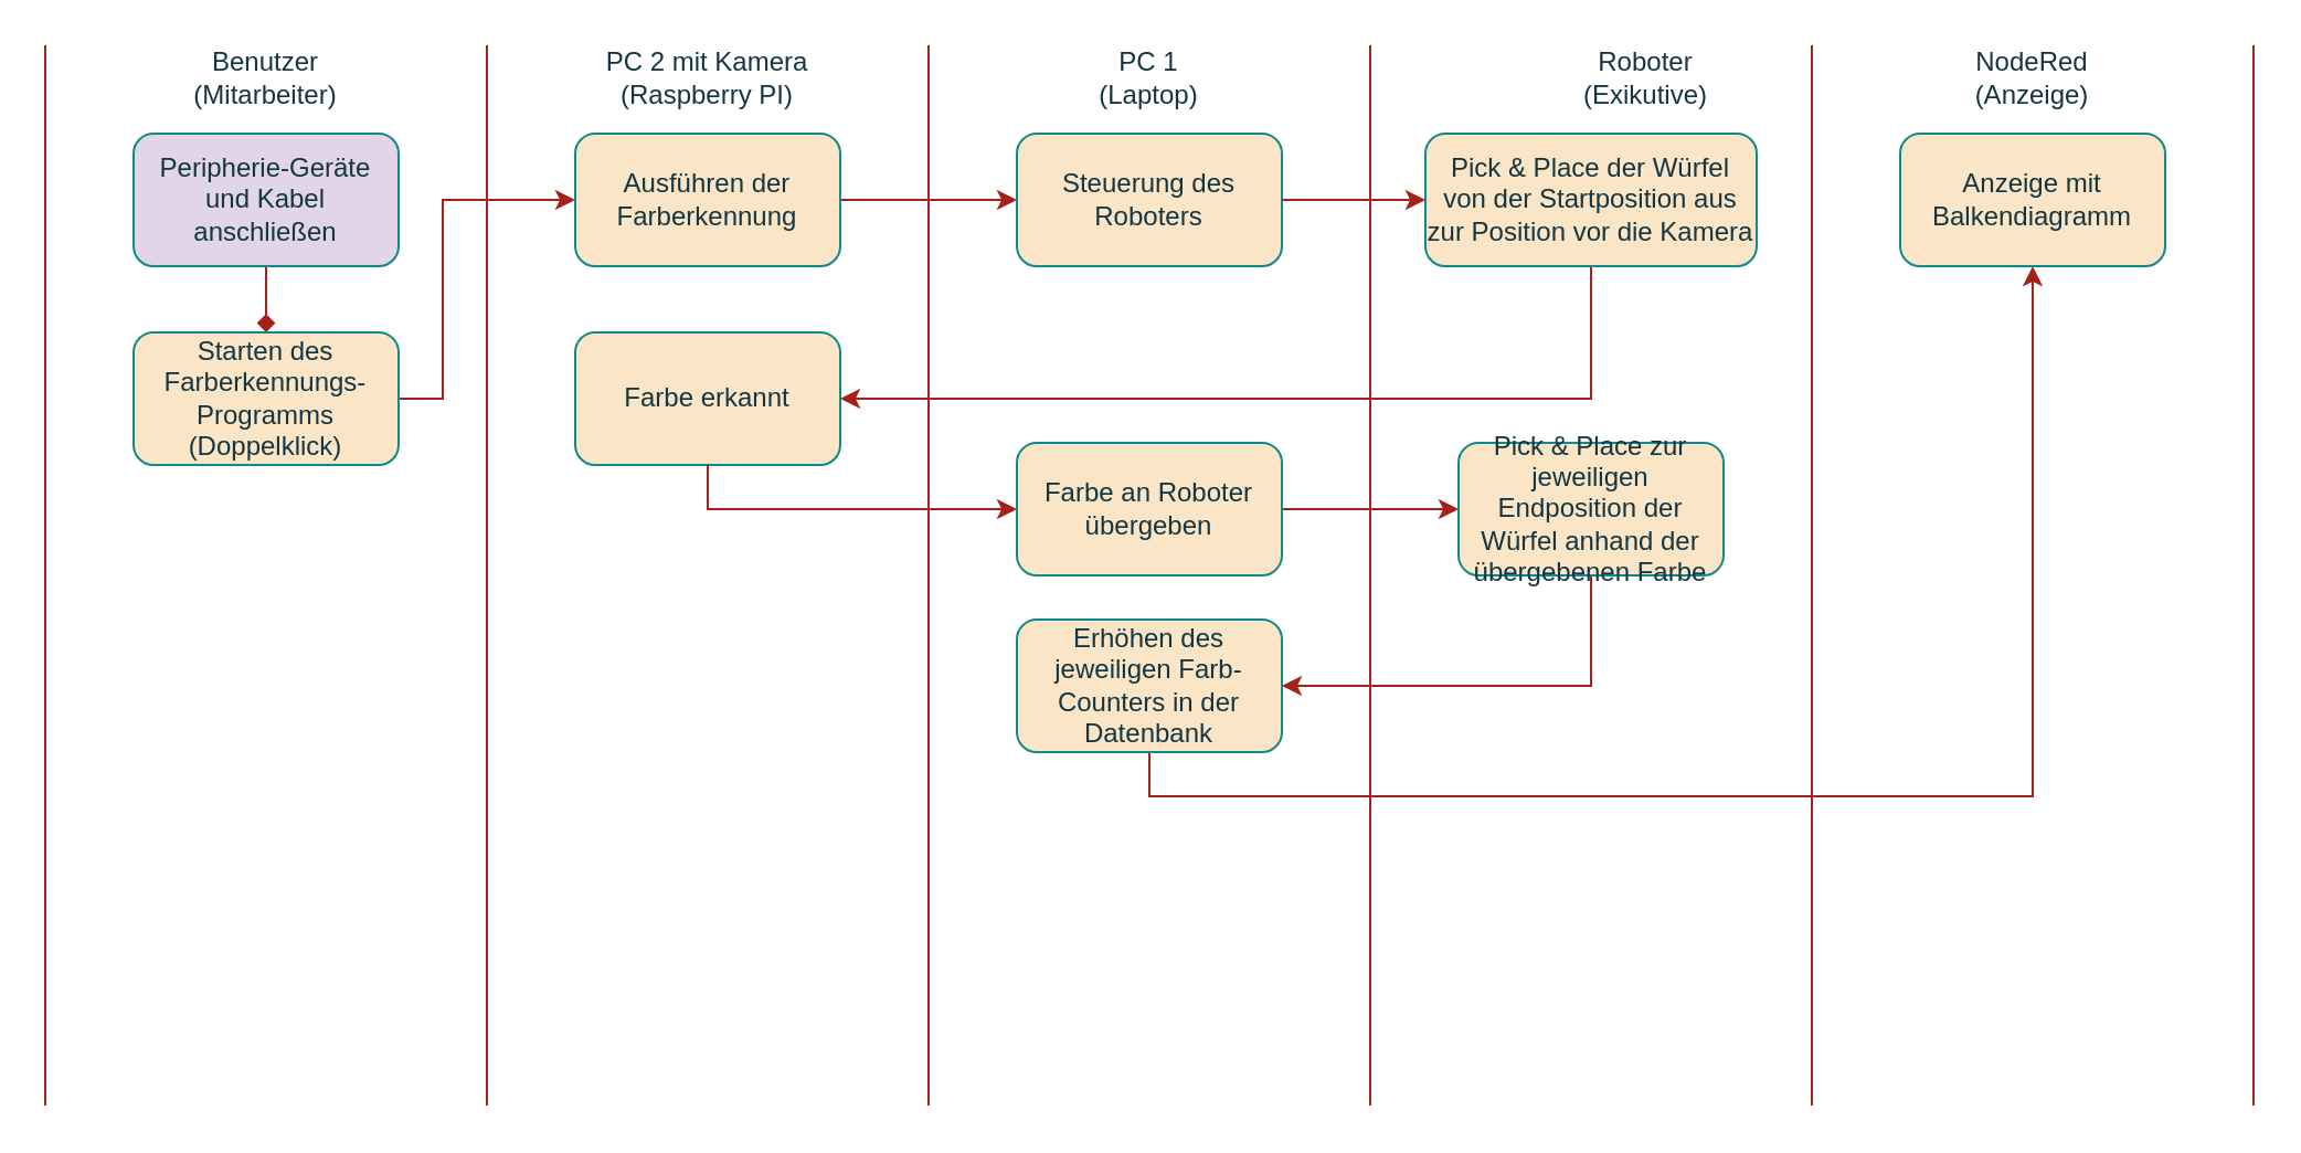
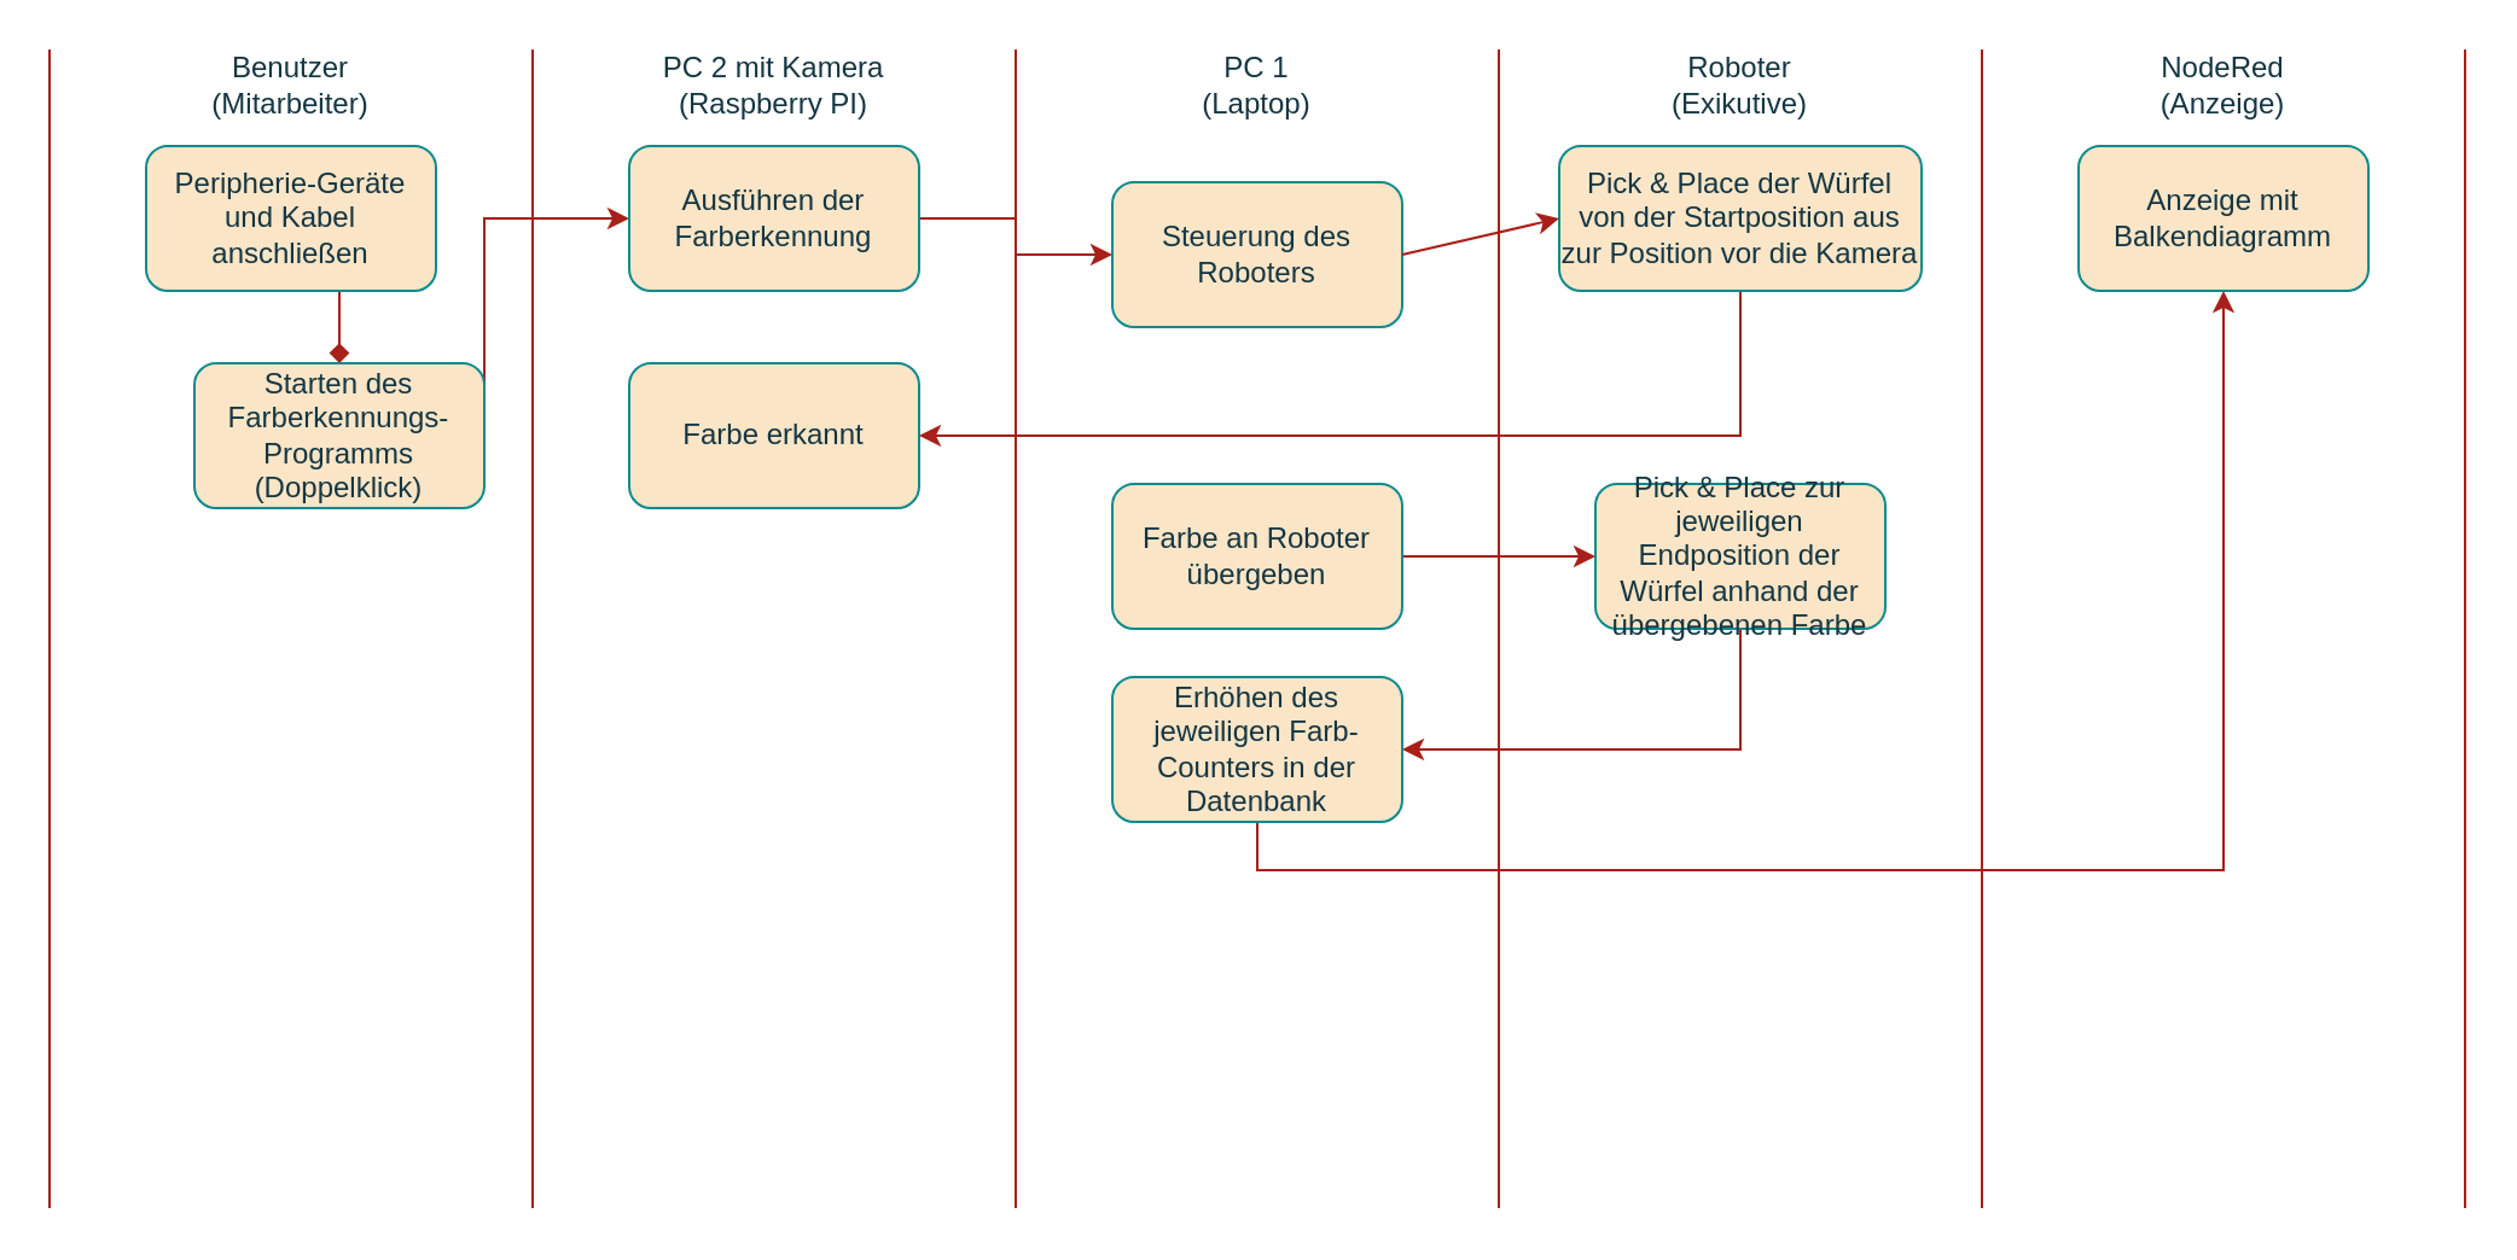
  <mxCell id="0" />
  <mxCell id="1" parent="0" />
  <mxCell id="2" style="edgeStyle=orthogonalEdgeStyle;rounded=0;orthogonalLoop=1;jettySize=auto;html=1;exitX=0.5;exitY=1;exitDx=0;exitDy=0;entryX=0.5;entryY=0;entryDx=0;entryDy=0;exitPerimeter=0;labelBackgroundColor=none;strokeColor=#A8201A;fontColor=default;endArrow=diamond;" edge="1" parent="1" source="13" target="4"><mxGeometry relative="1" as="geometry"><mxPoint x="120" y="120" as="sourcePoint" /></mxGeometry></mxCell>
  <mxCell id="3" style="edgeStyle=orthogonalEdgeStyle;rounded=0;orthogonalLoop=1;jettySize=auto;html=1;entryX=0;entryY=0.5;entryDx=0;entryDy=0;labelBackgroundColor=none;strokeColor=#A8201A;fontColor=default;exitX=1;exitY=0.5;exitDx=0;exitDy=0;" edge="1" parent="1" source="4" target="6"><mxGeometry relative="1" as="geometry"><mxPoint x="200" y="290" as="sourcePoint" /><Array as="points"><mxPoint x="200" y="180" /><mxPoint x="200" y="90" /></Array></mxGeometry></mxCell>
- <mxCell id="4" value="Starten des Farberkennungs-Programms (Doppelklick)" style="rounded=1;whiteSpace=wrap;html=1;labelBackgroundColor=none;fillColor=#FAE5C7;strokeColor=#0F8B8D;fontColor=#143642;" vertex="1" parent="1"><mxGeometry x="60" y="150" width="120" height="60" as="geometry" /></mxCell>
+ <mxCell id="4" value="Starten des Farberkennungs-Programms (Doppelklick)" style="rounded=1;whiteSpace=wrap;html=1;labelBackgroundColor=none;fillColor=#FAE5C7;strokeColor=#0F8B8D;fontColor=#143642;" vertex="1" parent="1"><mxGeometry x="80" y="150" width="120" height="60" as="geometry" /></mxCell>
  <mxCell id="5" style="edgeStyle=orthogonalEdgeStyle;rounded=0;orthogonalLoop=1;jettySize=auto;html=1;exitX=1;exitY=0.5;exitDx=0;exitDy=0;entryX=0;entryY=0.5;entryDx=0;entryDy=0;strokeColor=#A8201A;fontColor=#143642;fillColor=#FAE5C7;" edge="1" parent="1" source="6" target="16"><mxGeometry relative="1" as="geometry" /></mxCell>
  <mxCell id="6" value="Ausführen der Farberkennung" style="rounded=1;whiteSpace=wrap;html=1;labelBackgroundColor=none;fillColor=#FAE5C7;strokeColor=#0F8B8D;fontColor=#143642;" vertex="1" parent="1"><mxGeometry x="260" y="60" width="120" height="60" as="geometry" /></mxCell>
  <mxCell id="7" value="" style="endArrow=none;html=1;rounded=0;labelBackgroundColor=none;strokeColor=#A8201A;fontColor=default;" edge="1" parent="1"><mxGeometry width="50" height="50" relative="1" as="geometry"><mxPoint x="220" y="500" as="sourcePoint" /><mxPoint x="220" as="targetPoint" y="20" /></mxGeometry></mxCell>
  <mxCell id="8" value="Benutzer (Mitarbeiter)" style="text;html=1;strokeColor=none;fillColor=none;align=center;verticalAlign=middle;whiteSpace=wrap;rounded=0;labelBackgroundColor=none;fontColor=#143642;" vertex="1" parent="1"><mxGeometry x="90" width="60" height="30" as="geometry" y="20" /></mxCell>
  <mxCell id="9" value="PC 1 (Laptop)" style="text;html=1;strokeColor=none;fillColor=none;align=center;verticalAlign=middle;whiteSpace=wrap;rounded=0;labelBackgroundColor=none;fontColor=#143642;" vertex="1" parent="1"><mxGeometry x="490" width="60" height="30" as="geometry" y="20" /></mxCell>
  <mxCell id="10" value="" style="endArrow=none;html=1;rounded=0;labelBackgroundColor=none;strokeColor=#A8201A;fontColor=default;" edge="1" parent="1"><mxGeometry width="50" height="50" relative="1" as="geometry"><mxPoint x="420" y="500" as="sourcePoint" /><mxPoint x="420" as="targetPoint" y="20" /></mxGeometry></mxCell>
  <mxCell id="11" value="PC 2 mit Kamera (Raspberry PI)" style="text;html=1;strokeColor=none;fillColor=none;align=center;verticalAlign=middle;whiteSpace=wrap;rounded=0;labelBackgroundColor=none;fontColor=#143642;" vertex="1" parent="1"><mxGeometry x="270" width="100" height="30" as="geometry" y="20" /></mxCell>
  <mxCell id="12" value="" style="endArrow=none;html=1;rounded=0;labelBackgroundColor=none;strokeColor=#A8201A;fontColor=default;" edge="1" parent="1"><mxGeometry width="50" height="50" relative="1" as="geometry"><mxPoint x="620" y="500" as="sourcePoint" /><mxPoint x="620" as="targetPoint" y="20" /></mxGeometry></mxCell>
- <mxCell id="13" value="Peripherie-Geräte und Kabel anschließen" style="rounded=1;whiteSpace=wrap;html=1;labelBackgroundColor=none;fillColor=#e1d5e7;strokeColor=#0F8B8D;fontColor=#143642;" vertex="1" parent="1"><mxGeometry x="60" y="60" width="120" height="60" as="geometry" /></mxCell>
+ <mxCell id="13" value="Peripherie-Geräte und Kabel anschließen" style="rounded=1;whiteSpace=wrap;html=1;labelBackgroundColor=none;fillColor=#FAE5C7;strokeColor=#0F8B8D;fontColor=#143642;" vertex="1" parent="1"><mxGeometry x="60" y="60" width="120" height="60" as="geometry" /></mxCell>
  <mxCell id="14" style="edgeStyle=orthogonalEdgeStyle;rounded=0;orthogonalLoop=1;jettySize=auto;html=1;exitX=1;exitY=0.5;exitDx=0;exitDy=0;entryX=0;entryY=0.5;entryDx=0;entryDy=0;strokeColor=#A8201A;fontColor=#143642;fillColor=#FAE5C7;" edge="1" parent="1" source="31" target="23"><mxGeometry relative="1" as="geometry" /></mxCell>
  <mxCell id="15" value="Farbe erkannt" style="rounded=1;whiteSpace=wrap;html=1;labelBackgroundColor=none;fillColor=#FAE5C7;strokeColor=#0F8B8D;fontColor=#143642;" vertex="1" parent="1"><mxGeometry x="260" y="150" width="120" height="60" as="geometry" /></mxCell>
- <mxCell id="16" value="Steuerung des Roboters" style="rounded=1;whiteSpace=wrap;html=1;labelBackgroundColor=none;fillColor=#FAE5C7;strokeColor=#0F8B8D;fontColor=#143642;" vertex="1" parent="1"><mxGeometry x="460" y="60" width="120" height="60" as="geometry" /></mxCell>
- <mxCell id="17" value="Roboter (Exikutive)" style="text;html=1;strokeColor=none;fillColor=none;align=center;verticalAlign=middle;whiteSpace=wrap;rounded=0;labelBackgroundColor=none;fontColor=#143642;" vertex="1" parent="1"><mxGeometry x="715" y="20" width="60" height="30" as="geometry" /></mxCell>
+ <mxCell id="16" value="Steuerung des Roboters" style="rounded=1;whiteSpace=wrap;html=1;labelBackgroundColor=none;fillColor=#FAE5C7;strokeColor=#0F8B8D;fontColor=#143642;" vertex="1" parent="1"><mxGeometry x="460" y="75" width="120" height="60" as="geometry" /></mxCell>
+ <mxCell id="17" value="Roboter (Exikutive)" style="text;html=1;strokeColor=none;fillColor=none;align=center;verticalAlign=middle;whiteSpace=wrap;rounded=0;labelBackgroundColor=none;fontColor=#143642;" vertex="1" parent="1"><mxGeometry x="690" width="60" height="30" as="geometry" y="20" /></mxCell>
  <mxCell id="18" value="" style="endArrow=none;html=1;rounded=0;labelBackgroundColor=none;strokeColor=#A8201A;fontColor=default;" edge="1" parent="1"><mxGeometry width="50" height="50" relative="1" as="geometry"><mxPoint x="820" y="500" as="sourcePoint" /><mxPoint x="820" as="targetPoint" y="20" /></mxGeometry></mxCell>
  <mxCell id="19" style="edgeStyle=orthogonalEdgeStyle;rounded=0;orthogonalLoop=1;jettySize=auto;html=1;exitX=0.5;exitY=1;exitDx=0;exitDy=0;entryX=1;entryY=0.5;entryDx=0;entryDy=0;strokeColor=#A8201A;fontColor=#143642;fillColor=#FAE5C7;" edge="1" parent="1" source="20" target="15"><mxGeometry relative="1" as="geometry" /></mxCell>
  <mxCell id="20" value="Pick &amp;amp; Place der Würfel von der Startposition aus zur Position vor die Kamera" style="rounded=1;whiteSpace=wrap;html=1;labelBackgroundColor=none;fillColor=#FAE5C7;strokeColor=#0F8B8D;fontColor=#143642;" vertex="1" parent="1"><mxGeometry x="645" y="60" width="150" height="60" as="geometry" /></mxCell>
  <mxCell id="21" value="" style="endArrow=classic;html=1;rounded=0;exitX=1;exitY=0.5;exitDx=0;exitDy=0;entryX=0;entryY=0.5;entryDx=0;entryDy=0;labelBackgroundColor=none;strokeColor=#A8201A;fontColor=default;" edge="1" parent="1" source="16" target="20"><mxGeometry width="50" height="50" relative="1" as="geometry"><mxPoint x="410" y="290" as="sourcePoint" /><mxPoint x="460" y="240" as="targetPoint" /></mxGeometry></mxCell>
  <mxCell id="22" style="edgeStyle=orthogonalEdgeStyle;rounded=0;orthogonalLoop=1;jettySize=auto;html=1;exitX=0.5;exitY=1;exitDx=0;exitDy=0;entryX=1;entryY=0.5;entryDx=0;entryDy=0;labelBackgroundColor=none;strokeColor=#A8201A;fontColor=default;" edge="1" parent="1" source="23" target="25"><mxGeometry relative="1" as="geometry" /></mxCell>
  <mxCell id="23" value="Pick &amp;amp; Place zur jeweiligen Endposition der Würfel anhand der übergebenen Farbe" style="rounded=1;whiteSpace=wrap;html=1;labelBackgroundColor=none;fillColor=#FAE5C7;strokeColor=#0F8B8D;fontColor=#143642;" vertex="1" parent="1"><mxGeometry x="660" y="200" width="120" height="60" as="geometry" /></mxCell>
  <mxCell id="24" style="edgeStyle=orthogonalEdgeStyle;rounded=0;orthogonalLoop=1;jettySize=auto;html=1;exitX=0.5;exitY=1;exitDx=0;exitDy=0;entryX=0.5;entryY=1;entryDx=0;entryDy=0;labelBackgroundColor=none;strokeColor=#A8201A;fontColor=default;" edge="1" parent="1" source="25" target="28"><mxGeometry relative="1" as="geometry" /></mxCell>
  <mxCell id="25" value="Erhöhen des jeweiligen Farb-Counters in der Datenbank" style="rounded=1;whiteSpace=wrap;html=1;labelBackgroundColor=none;fillColor=#FAE5C7;strokeColor=#0F8B8D;fontColor=#143642;" vertex="1" parent="1"><mxGeometry x="460" y="280" width="120" height="60" as="geometry" /></mxCell>
  <mxCell id="26" value="" style="endArrow=none;html=1;rounded=0;labelBackgroundColor=none;strokeColor=#A8201A;fontColor=default;" edge="1" parent="1"><mxGeometry width="50" height="50" relative="1" as="geometry"><mxPoint x="1020" y="500" as="sourcePoint" /><mxPoint x="1020" as="targetPoint" y="20" /></mxGeometry></mxCell>
  <mxCell id="27" value="NodeRed (Anzeige)" style="text;html=1;strokeColor=none;fillColor=none;align=center;verticalAlign=middle;whiteSpace=wrap;rounded=0;labelBackgroundColor=none;fontColor=#143642;" vertex="1" parent="1"><mxGeometry x="890" width="60" height="30" as="geometry" y="20" /></mxCell>
  <mxCell id="28" value="Anzeige mit Balkendiagramm" style="rounded=1;whiteSpace=wrap;html=1;labelBackgroundColor=none;fillColor=#FAE5C7;strokeColor=#0F8B8D;fontColor=#143642;" vertex="1" parent="1"><mxGeometry x="860" y="60" width="120" height="60" as="geometry" /></mxCell>
  <mxCell id="29" value="" style="endArrow=none;html=1;rounded=0;labelBackgroundColor=none;strokeColor=#A8201A;fontColor=default;" edge="1" parent="1"><mxGeometry width="50" height="50" relative="1" as="geometry"><mxPoint y="500" as="sourcePoint" x="20" /><mxPoint as="targetPoint" x="20" y="20" /></mxGeometry></mxCell>
- <mxCell id="30" value="" style="edgeStyle=orthogonalEdgeStyle;rounded=0;orthogonalLoop=1;jettySize=auto;html=1;exitX=0.5;exitY=1;exitDx=0;exitDy=0;entryX=0;entryY=0.5;entryDx=0;entryDy=0;strokeColor=#A8201A;fontColor=#143642;fillColor=#FAE5C7;" edge="1" parent="1" source="15" target="31"><mxGeometry relative="1" as="geometry"><mxPoint x="320" y="210" as="sourcePoint" /><mxPoint x="660" y="230" as="targetPoint" /></mxGeometry></mxCell>
  <mxCell id="31" value="Farbe an Roboter übergeben" style="rounded=1;whiteSpace=wrap;html=1;strokeColor=#0F8B8D;fontColor=#143642;fillColor=#FAE5C7;" vertex="1" parent="1"><mxGeometry x="460" y="200" width="120" height="60" as="geometry" /></mxCell>
